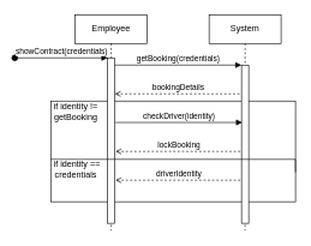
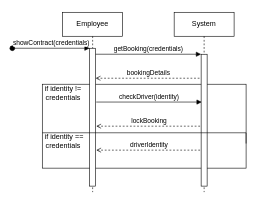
  <mxCell id="0" />
  <mxCell id="1" parent="0" />
  <mxCell id="2" value="" style="rounded=0;whiteSpace=wrap;html=1;" vertex="1" parent="1"><mxGeometry x="70" y="140" width="340" height="140" as="geometry" /></mxCell>
  <mxCell id="3" value="Employee" style="shape=umlLifeline;perimeter=lifelinePerimeter;whiteSpace=wrap;html=1;container=1;dropTarget=0;collapsible=0;recursiveResize=0;outlineConnect=0;portConstraint=eastwest;newEdgeStyle={&quot;edgeStyle&quot;:&quot;elbowEdgeStyle&quot;,&quot;elbow&quot;:&quot;vertical&quot;,&quot;curved&quot;:0,&quot;rounded&quot;:0};" vertex="1" parent="1"><mxGeometry x="104" y="20" width="100" height="300" as="geometry" /></mxCell>
  <mxCell id="4" value="" style="html=1;points=[[0,0,0,0,5],[0,1,0,0,-5],[1,0,0,0,5],[1,1,0,0,-5]];perimeter=orthogonalPerimeter;outlineConnect=0;targetShapes=umlLifeline;portConstraint=eastwest;newEdgeStyle={&quot;curved&quot;:0,&quot;rounded&quot;:0};" vertex="1" parent="3"><mxGeometry x="45" y="60" width="10" height="230" as="geometry" /></mxCell>
  <mxCell id="5" value="System" style="shape=umlLifeline;perimeter=lifelinePerimeter;whiteSpace=wrap;html=1;container=1;dropTarget=0;collapsible=0;recursiveResize=0;outlineConnect=0;portConstraint=eastwest;newEdgeStyle={&quot;edgeStyle&quot;:&quot;elbowEdgeStyle&quot;,&quot;elbow&quot;:&quot;vertical&quot;,&quot;curved&quot;:0,&quot;rounded&quot;:0};" vertex="1" parent="1"><mxGeometry x="290" y="20" width="100" height="300" as="geometry" /></mxCell>
  <mxCell id="6" value="" style="html=1;points=[[0,0,0,0,5],[0,1,0,0,-5],[1,0,0,0,5],[1,1,0,0,-5]];perimeter=orthogonalPerimeter;outlineConnect=0;targetShapes=umlLifeline;portConstraint=eastwest;newEdgeStyle={&quot;curved&quot;:0,&quot;rounded&quot;:0};" vertex="1" parent="5"><mxGeometry x="45" y="70" width="10" height="220" as="geometry" /></mxCell>
  <mxCell id="7" value="showContract(credentials)" style="html=1;verticalAlign=bottom;startArrow=oval;startFill=1;endArrow=block;startSize=8;curved=0;rounded=0;" edge="1" parent="1" target="4"><mxGeometry width="60" relative="1" as="geometry"><mxPoint x="20" y="80" as="sourcePoint" /><mxPoint x="80" y="80" as="targetPoint" /></mxGeometry></mxCell>
  <mxCell id="8" value="getBooking(credentials)" style="html=1;verticalAlign=bottom;endArrow=block;curved=0;rounded=0;" edge="1" parent="1"><mxGeometry width="80" relative="1" as="geometry"><mxPoint x="159" y="90" as="sourcePoint" /><mxPoint x="335" y="90" as="targetPoint" /></mxGeometry></mxCell>
  <mxCell id="9" value="bookingDetails" style="html=1;verticalAlign=bottom;endArrow=none;curved=0;rounded=0;startArrow=open;startFill=0;endFill=0;dashed=1;" edge="1" parent="1"><mxGeometry width="80" relative="1" as="geometry"><mxPoint x="159" y="130" as="sourcePoint" /><mxPoint x="335" y="130" as="targetPoint" /></mxGeometry></mxCell>
  <mxCell id="10" value="checkDriver(identity)" style="html=1;verticalAlign=bottom;endArrow=block;curved=0;rounded=0;" edge="1" parent="1"><mxGeometry width="80" relative="1" as="geometry"><mxPoint x="160" y="169.76" as="sourcePoint" /><mxPoint x="336" y="169.76" as="targetPoint" /></mxGeometry></mxCell>
- <mxCell id="11" value="if identity != getBooking" style="text;html=1;align=center;verticalAlign=middle;whiteSpace=wrap;rounded=0;" vertex="1" parent="1"><mxGeometry x="60" y="140" width="90" height="30" as="geometry" /></mxCell>
+ <mxCell id="11" value="if identity != credentials" style="text;html=1;align=center;verticalAlign=middle;whiteSpace=wrap;rounded=0;" vertex="1" parent="1"><mxGeometry x="60" y="140" width="90" height="30" as="geometry" /></mxCell>
  <mxCell id="12" value="lockBooking" style="html=1;verticalAlign=bottom;endArrow=none;curved=0;rounded=0;endFill=0;startArrow=open;startFill=0;dashed=1;" edge="1" parent="1" target="6"><mxGeometry width="80" relative="1" as="geometry"><mxPoint x="160" y="210" as="sourcePoint" /><mxPoint x="240" y="210" as="targetPoint" /></mxGeometry></mxCell>
  <mxCell id="13" value="" style="endArrow=none;html=1;rounded=0;" edge="1" parent="1"><mxGeometry width="50" height="50" relative="1" as="geometry"><mxPoint x="70" y="221" as="sourcePoint" /><mxPoint x="410" y="238.947" as="targetPoint" /><Array as="points"><mxPoint x="410" y="221" /></Array></mxGeometry></mxCell>
  <mxCell id="14" value="&amp;nbsp;if identity == credentials" style="text;html=1;align=center;verticalAlign=middle;whiteSpace=wrap;rounded=0;" vertex="1" parent="1"><mxGeometry x="60" y="220" width="90" height="30" as="geometry" /></mxCell>
  <mxCell id="15" value="driverIdentity" style="html=1;verticalAlign=bottom;endArrow=none;curved=0;rounded=0;endFill=0;startArrow=open;startFill=0;dashed=1;" edge="1" parent="1"><mxGeometry width="80" relative="1" as="geometry"><mxPoint x="160" y="250" as="sourcePoint" /><mxPoint x="335" y="250" as="targetPoint" /></mxGeometry></mxCell>
